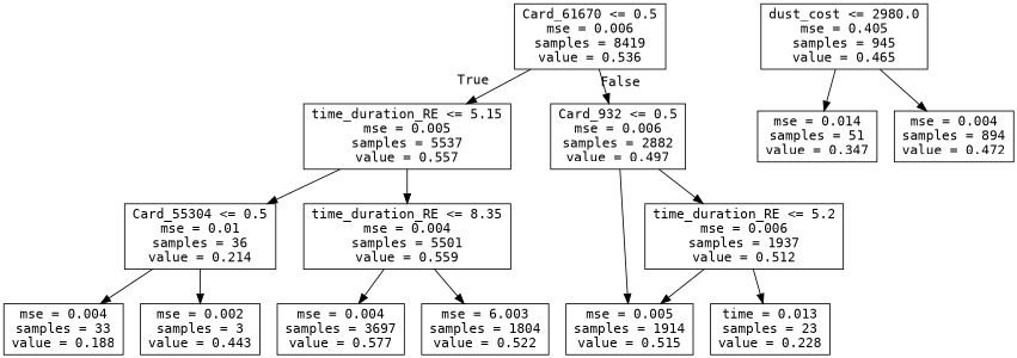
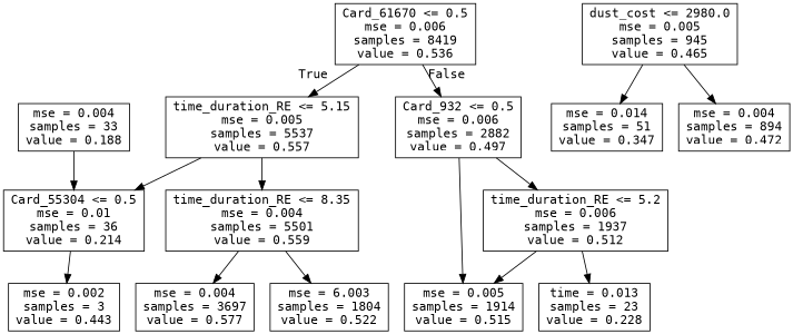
  digraph {
    fontname="DejaVu Sans Mono"
    node [fontname="DejaVu Sans Mono" shape=box]
    edge [fontname="DejaVu Sans Mono"]
    n1 [label="Card_61670 <= 0.5\nmse = 0.006\nsamples = 8419\nvalue = 0.536"]
    n2 [label="time_duration_RE <= 5.15\nmse = 0.005\nsamples = 5537\nvalue = 0.557"]
    n3 [label="Card_932 <= 0.5\nmse = 0.006\nsamples = 2882\nvalue = 0.497"]
    n4 [label="Card_55304 <= 0.5\nmse = 0.01\nsamples = 36\nvalue = 0.214"]
    n5 [label="time_duration_RE <= 8.35\nmse = 0.004\nsamples = 5501\nvalue = 0.559"]
    n6 [label="time_duration_RE <= 5.2\nmse = 0.006\nsamples = 1937\nvalue = 0.512"]
    n7 [label="mse = 0.005\nsamples = 1914\nvalue = 0.515"]
    n8 [label="mse = 0.004\nsamples = 33\nvalue = 0.188"]
    n9 [label="mse = 0.002\nsamples = 3\nvalue = 0.443"]
    n10 [label="mse = 0.004\nsamples = 3697\nvalue = 0.577"]
    n11 [label="mse = 6.003\nsamples = 1804\nvalue = 0.522"]
    n12 [label="time = 0.013\nsamples = 23\nvalue = 0.228"]
-   n13 [label="dust_cost <= 2980.0\nmse = 0.405\nsamples = 945\nvalue = 0.465"]
+   n13 [label="dust_cost <= 2980.0\nmse = 0.005\nsamples = 945\nvalue = 0.465"]
    n14 [label="mse = 0.014\nsamples = 51\nvalue = 0.347"]
    n15 [label="mse = 0.004\nsamples = 894\nvalue = 0.472"]
    n1 -> n2 [headlabel=True labelangle=45 labeldistance=2.5]
    n1 -> n3 [headlabel=False labelangle=-45 labeldistance=2.5]
    n2 -> n4
    n2 -> n5
    n3 -> n6
    n3 -> n7
-   n4 -> n8
+   n8 -> n4
    n4 -> n9
    n5 -> n10
    n5 -> n11
    n6 -> n7
    n6 -> n12
    n13 -> n14
    n13 -> n15
  }
